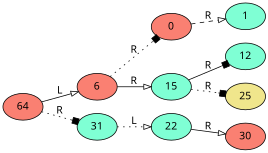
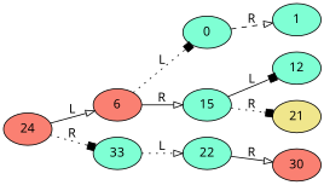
  digraph {
    fontname="Noto Sans"
    rankdir=LR
    node [fillcolor=aquamarine fontname="Noto Sans" style=filled]
    edge [arrowhead=onormal fontname="Noto Sans" style=solid]
-   n1 [fillcolor=salmon label=64]
+   n1 [fillcolor=salmon label=24]
    n2 [fillcolor=salmon label=6]
-   n3 [label=31]
-   n4 [fillcolor=salmon label=0]
+   n3 [label=33]
+   n4 [label=0]
    n5 [label=15]
    n6 [label=22]
    n7 [label=1]
    n8 [label=12]
-   n9 [fillcolor=khaki label=25]
+   n9 [fillcolor=khaki label=21]
    n10 [fillcolor=salmon label=30]
    n1 -> n2 [label=L]
    n1 -> n3 [arrowhead=box label=R style=dotted]
-   n2 -> n4 [arrowhead=box label=R style=dotted]
+   n2 -> n4 [arrowhead=box label=L style=dotted]
    n2 -> n5 [label=R]
    n3 -> n6 [label=L style=dotted]
    n4 -> n7 [label=R style=dashed]
-   n5 -> n8 [arrowhead=box label=R]
+   n5 -> n8 [arrowhead=box label=L]
    n5 -> n9 [arrowhead=box label=R style=dotted]
    n6 -> n10 [label=R]
  }
